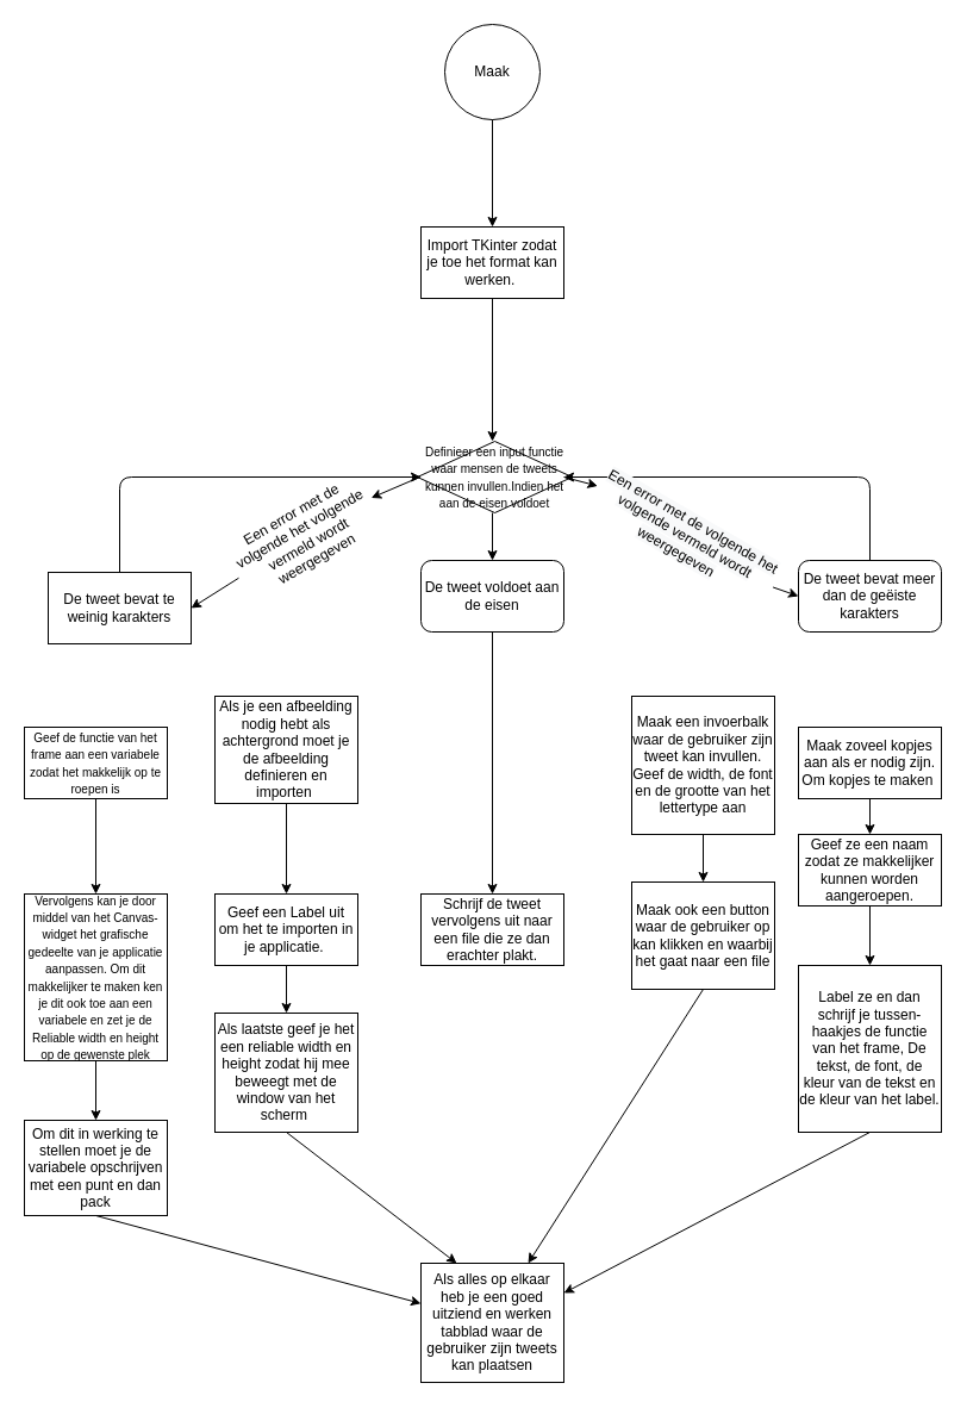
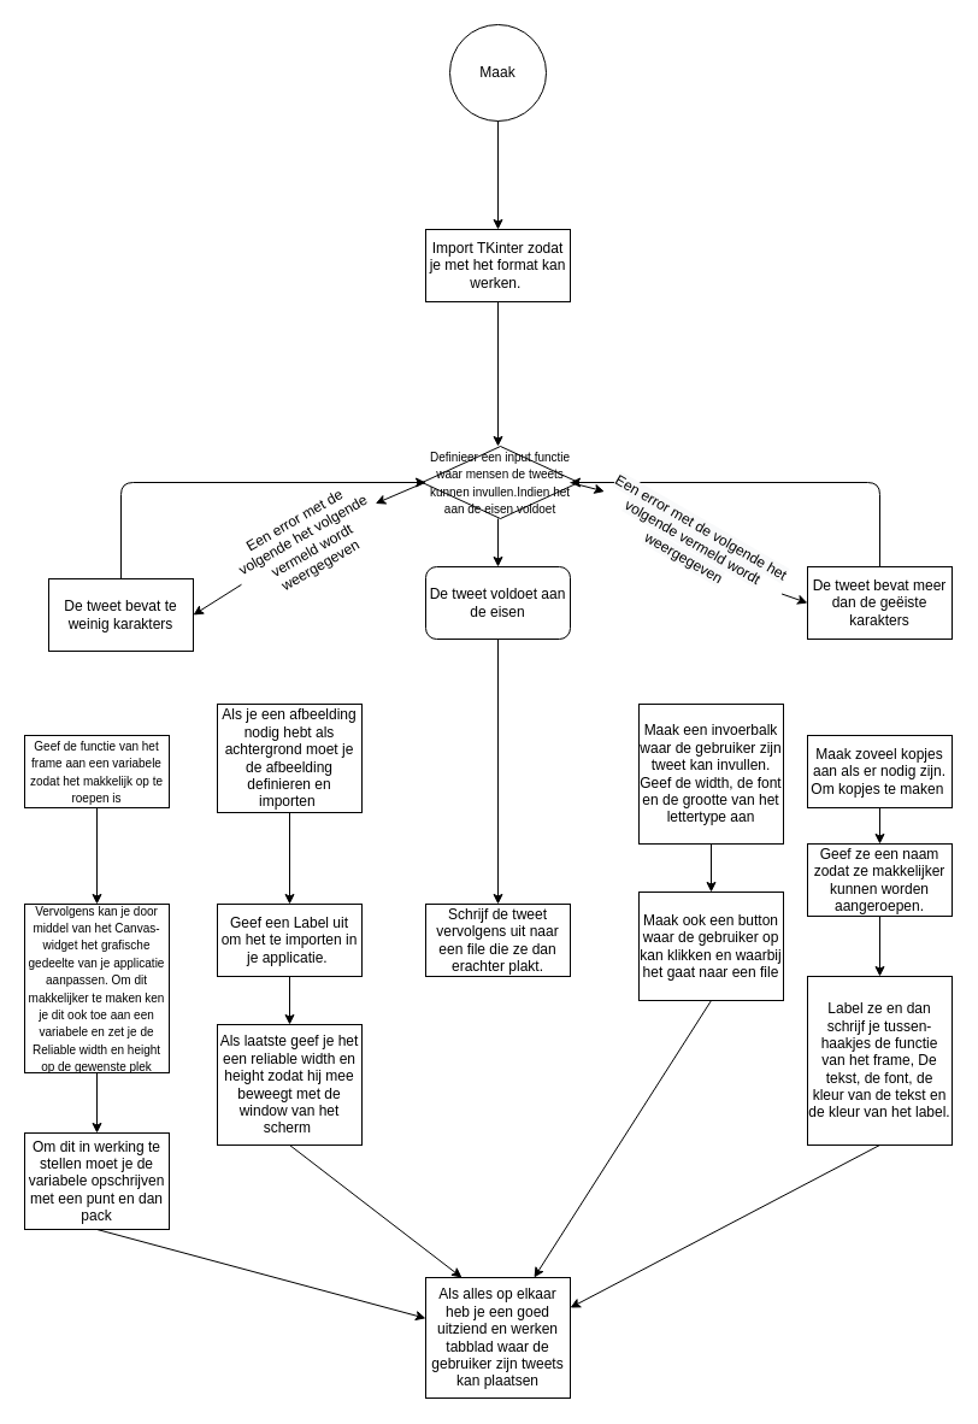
  <mxCell id="0" />
  <mxCell id="1" parent="0" />
  <mxCell id="2" value="&lt;font style=&quot;text-align: center ; color: rgb(0 , 0 , 0) ; text-transform: none ; text-indent: 0px ; letter-spacing: normal ; font-family: &amp;#34;helvetica&amp;#34; ; font-size: 10px ; font-style: normal ; font-variant: normal ; font-weight: 400 ; text-decoration: none ; word-spacing: 0px ; white-space: normal&quot;&gt;&lt;font style=&quot;font-size: 10px&quot;&gt;&lt;font style=&quot;font-size: 10px&quot;&gt;Definieer een input functie waar mensen de tweets kunnen invullen.Indien het aan de eisen voldoe&lt;/font&gt;t&lt;/font&gt;&lt;/font&gt;" parent="1" style="rhombus;whiteSpace=wrap;html=1;" vertex="1"><mxGeometry as="geometry" y="370" x="350" width="130" height="60" /></mxCell>
  <mxCell id="3" value="Maak&lt;br&gt;" parent="1" style="ellipse;whiteSpace=wrap;html=1;aspect=fixed;" vertex="1"><mxGeometry as="geometry" y="20" x="373" width="80" height="80" /></mxCell>
  <mxCell id="4" value="" parent="1" style="endArrow=classic;html=1;exitX=0.5;exitY=1;exitDx=0;exitDy=0;" edge="1" source="3"><mxGeometry as="geometry" width="50" height="50" relative="1"><mxPoint as="sourcePoint" y="170" x="370" /><mxPoint as="targetPoint" y="190" x="413" /></mxGeometry></mxCell>
- <mxCell id="5" value="Import TKinter zodat je toe het format kan werken.&amp;nbsp;" parent="1" style="rounded=0;whiteSpace=wrap;html=1;" vertex="1"><mxGeometry as="geometry" y="190" x="353" width="120" height="60" /></mxCell>
+ <mxCell id="5" value="Import TKinter zodat je met het format kan werken.&amp;nbsp;" parent="1" style="rounded=0;whiteSpace=wrap;html=1;" vertex="1"><mxGeometry as="geometry" y="190" x="353" width="120" height="60" /></mxCell>
  <mxCell id="6" value="" parent="1" style="endArrow=classic;html=1;exitX=0.5;exitY=1;exitDx=0;exitDy=0;entryX=0.5;entryY=0;entryDx=0;entryDy=0;" edge="1" source="5"><mxGeometry as="geometry" width="50" height="50" relative="1"><mxPoint as="sourcePoint" y="320" x="350" /><mxPoint as="targetPoint" y="370" x="413" /></mxGeometry></mxCell>
  <mxCell id="7" value="De tweet bevat te weinig karakters" parent="1" style="rounded=0;whiteSpace=wrap;html=1;" vertex="1"><mxGeometry x="40" y="480" as="geometry" width="120" height="60" /></mxCell>
  <mxCell id="8" value="De tweet voldoet aan de eisen" parent="1" style="whiteSpace=wrap;html=1;rounded=1;" vertex="1"><mxGeometry as="geometry" y="470" x="353" width="120" height="60" /></mxCell>
- <mxCell id="9" value="De tweet bevat meer dan de geëiste karakters" parent="1" style="whiteSpace=wrap;html=1;rounded=1;" vertex="1"><mxGeometry as="geometry" y="470" x="670" width="120" height="60" /></mxCell>
+ <mxCell id="9" value="De tweet bevat meer dan de geëiste karakters" parent="1" style="rounded=0;whiteSpace=wrap;html=1;" vertex="1"><mxGeometry as="geometry" y="470" x="670" width="120" height="60" /></mxCell>
  <mxCell id="10" value="" parent="1" style="endArrow=classic;html=1;entryX=0;entryY=0.5;entryDx=0;entryDy=0;exitX=0.5;exitY=0;exitDx=0;exitDy=0;" edge="1" source="7"><mxGeometry as="geometry" width="50" height="50" relative="1"><mxPoint as="sourcePoint" y="600" x="40" /><mxPoint as="targetPoint" y="400" x="353" /><Array as="points"><mxPoint y="400" x="100" /></Array></mxGeometry></mxCell>
  <mxCell id="11" value="" parent="1" style="endArrow=classic;html=1;exitX=0.5;exitY=1;exitDx=0;exitDy=0;entryX=0.5;entryY=0;entryDx=0;entryDy=0;" edge="1" target="8"><mxGeometry as="geometry" width="50" height="50" relative="1"><mxPoint as="sourcePoint" y="430" x="413" /><mxPoint as="targetPoint" y="630" x="80" /></mxGeometry></mxCell>
  <mxCell id="12" value="" parent="1" style="endArrow=classic;html=1;exitX=0.5;exitY=0;exitDx=0;exitDy=0;entryX=1;entryY=0.5;entryDx=0;entryDy=0;" edge="1" source="9"><mxGeometry as="geometry" width="50" height="50" relative="1"><mxPoint as="sourcePoint" y="420" x="600" /><mxPoint as="targetPoint" y="400" x="473" /><Array as="points"><mxPoint y="400" x="730" /></Array></mxGeometry></mxCell>
  <mxCell id="13" value="" parent="1" style="endArrow=classic;html=1;entryX=1;entryY=0.5;entryDx=0;entryDy=0;" edge="1" source="21" target="7"><mxGeometry as="geometry" width="50" height="50" relative="1"><mxPoint as="sourcePoint" y="400" x="352" /><mxPoint as="targetPoint" y="550" x="90" /></mxGeometry></mxCell>
  <mxCell id="14" value="" parent="1" style="endArrow=classic;html=1;exitX=1;exitY=0.5;exitDx=0;exitDy=0;entryX=0;entryY=0.5;entryDx=0;entryDy=0;" edge="1" source="23" target="9"><mxGeometry as="geometry" width="50" height="50" relative="1"><mxPoint as="sourcePoint" y="600" x="40" /><mxPoint as="targetPoint" y="550" x="90" /></mxGeometry></mxCell>
  <mxCell id="15" value="Schrijf de tweet vervolgens uit naar een file die ze dan erachter plakt." parent="1" style="rounded=0;whiteSpace=wrap;html=1;" vertex="1"><mxGeometry as="geometry" y="750" x="353" width="120" height="60" /></mxCell>
  <mxCell id="16" value="" parent="1" style="endArrow=classic;html=1;exitX=0.5;exitY=1;exitDx=0;exitDy=0;" edge="1" source="8" target="15"><mxGeometry as="geometry" width="50" height="50" relative="1"><mxPoint as="sourcePoint" y="740" x="40" /><mxPoint as="targetPoint" y="690" x="90" /></mxGeometry></mxCell>
  <mxCell id="17" value="&lt;font style=&quot;font-size: 10px&quot;&gt;Geef de functie van het frame aan een variabele zodat het makkelijk op te roepen is&lt;/font&gt;" parent="1" style="rounded=0;whiteSpace=wrap;html=1;" vertex="1"><mxGeometry as="geometry" y="610" x="20" width="120" height="60" /></mxCell>
  <mxCell id="18" value="&lt;font style=&quot;font-size: 10px&quot;&gt;Vervolgens kan je door middel van het Canvas-widget het grafische gedeelte van je applicatie aanpassen. Om dit makkelijker te maken ken je dit ook toe aan een variabele en zet je de Reliable width en height op de gewenste plek&lt;/font&gt;" parent="1" style="rounded=0;whiteSpace=wrap;html=1;" vertex="1"><mxGeometry as="geometry" y="750" x="20" width="120" height="140" /></mxCell>
  <mxCell id="19" value="" parent="1" style="endArrow=classic;html=1;exitX=0.5;exitY=1;exitDx=0;exitDy=0;entryX=0.5;entryY=0;entryDx=0;entryDy=0;" edge="1" source="17" target="18"><mxGeometry as="geometry" width="50" height="50" relative="1"><mxPoint as="sourcePoint" y="960" x="20" /><mxPoint as="targetPoint" y="910" x="70" /></mxGeometry></mxCell>
  <mxCell id="20" value="Om dit in werking te stellen moet je de variabele opschrijven met een punt en dan pack" parent="1" style="rounded=0;whiteSpace=wrap;html=1;" vertex="1"><mxGeometry as="geometry" y="940" x="20" width="120" height="80" /></mxCell>
  <mxCell id="21" value="Een error met de volgende het volgende vermeld wordt weergegeven" parent="1" style="text;html=1;strokeColor=none;fillColor=none;align=center;verticalAlign=middle;whiteSpace=wrap;rounded=0;rotation=-30;" vertex="1"><mxGeometry as="geometry" y="440" x="190" width="130" height="20" /></mxCell>
  <mxCell id="22" value="" parent="1" style="endArrow=classic;html=1;entryX=1;entryY=0.5;entryDx=0;entryDy=0;" edge="1" target="21"><mxGeometry as="geometry" width="50" height="50" relative="1"><mxPoint as="sourcePoint" y="400" x="352" /><mxPoint as="targetPoint" y="500" x="160" /></mxGeometry></mxCell>
  <mxCell id="23" value="&lt;span style=&quot;display: inline ; float: none ; background-color: rgb(248 , 249 , 250) ; color: rgb(0 , 0 , 0) ; font-family: &amp;#34;helvetica&amp;#34; ; font-size: 12px ; font-style: normal ; font-variant: normal ; font-weight: normal ; letter-spacing: normal ; line-height: 1.2 ; overflow-wrap: normal ; text-align: center ; text-decoration: none ; text-indent: 0px ; text-transform: none ; white-space: normal ; word-spacing: 0px&quot;&gt;Een error met de volgende het volgende vermeld wordt weergegeven&lt;/span&gt;" parent="1" style="text;html=1;strokeColor=none;fillColor=none;align=center;verticalAlign=middle;whiteSpace=wrap;rounded=0;rotation=30;" vertex="1"><mxGeometry as="geometry" y="440" x="490" width="170" height="20" /></mxCell>
  <mxCell id="24" value="" parent="1" style="endArrow=classic;html=1;exitX=1;exitY=0.5;exitDx=0;exitDy=0;entryX=0;entryY=0.5;entryDx=0;entryDy=0;" edge="1" target="23"><mxGeometry as="geometry" width="50" height="50" relative="1"><mxPoint as="sourcePoint" y="400" x="473" /><mxPoint as="targetPoint" y="500" x="670" /></mxGeometry></mxCell>
  <mxCell id="25" value="" parent="1" style="endArrow=classic;html=1;exitX=0.5;exitY=1;exitDx=0;exitDy=0;entryX=0.5;entryY=0;entryDx=0;entryDy=0;" edge="1" source="18" target="20"><mxGeometry as="geometry" width="50" height="50" relative="1"><mxPoint as="sourcePoint" y="1090" x="20" /><mxPoint as="targetPoint" y="1040" x="70" /></mxGeometry></mxCell>
  <mxCell id="26" value="Maak zoveel kopjes aan als er nodig zijn. Om kopjes te maken&amp;nbsp;" parent="1" style="rounded=0;whiteSpace=wrap;html=1;" vertex="1"><mxGeometry as="geometry" y="610" x="670" width="120" height="60" /></mxCell>
  <mxCell id="27" value="Als je een afbeelding nodig hebt als achtergrond moet je de afbeelding definieren en importen&amp;nbsp;" parent="1" style="rounded=0;whiteSpace=wrap;html=1;" vertex="1"><mxGeometry as="geometry" y="584" x="180" width="120" height="90" /></mxCell>
  <mxCell id="28" value="" parent="1" style="endArrow=classic;html=1;exitX=0.5;exitY=1;exitDx=0;exitDy=0;" edge="1" source="27"><mxGeometry as="geometry" width="50" height="50" relative="1"><mxPoint as="sourcePoint" y="1090" x="20" /><mxPoint as="targetPoint" y="750" x="240" /></mxGeometry></mxCell>
  <mxCell id="29" value="Geef een Label uit om het te importen in je applicatie.&amp;nbsp;" parent="1" style="rounded=0;whiteSpace=wrap;html=1;" vertex="1"><mxGeometry as="geometry" y="750" x="180" width="120" height="60" /></mxCell>
  <mxCell id="30" value="" parent="1" style="endArrow=classic;html=1;exitX=0.5;exitY=1;exitDx=0;exitDy=0;" edge="1" source="29" target="31"><mxGeometry as="geometry" width="50" height="50" relative="1"><mxPoint as="sourcePoint" y="1090" x="20" /><mxPoint as="targetPoint" y="880" x="240" /></mxGeometry></mxCell>
  <mxCell id="31" value="Als laatste geef je het een reliable width en height zodat hij mee beweegt met de window van het scherm&amp;nbsp;" parent="1" style="rounded=0;whiteSpace=wrap;html=1;" vertex="1"><mxGeometry as="geometry" y="850" x="180" width="120" height="100" /></mxCell>
  <mxCell id="32" value="" parent="1" style="endArrow=classic;html=1;exitX=0.5;exitY=1;exitDx=0;exitDy=0;" edge="1" source="26" target="33"><mxGeometry as="geometry" width="50" height="50" relative="1"><mxPoint as="sourcePoint" y="1090" x="20" /><mxPoint as="targetPoint" y="730" x="730" /></mxGeometry></mxCell>
  <mxCell id="33" value="Geef ze een naam zodat ze makkelijker kunnen worden aangeroepen." parent="1" style="rounded=0;whiteSpace=wrap;html=1;" vertex="1"><mxGeometry as="geometry" y="700" x="670" width="120" height="60" /></mxCell>
  <mxCell id="34" value="" parent="1" style="endArrow=classic;html=1;exitX=0.5;exitY=1;exitDx=0;exitDy=0;entryX=0.5;entryY=0;entryDx=0;entryDy=0;" edge="1" source="33" target="35"><mxGeometry as="geometry" width="50" height="50" relative="1"><mxPoint as="sourcePoint" y="1090" x="20" /><mxPoint as="targetPoint" y="810" x="730" /></mxGeometry></mxCell>
  <mxCell id="35" value="Label ze en dan schrijf je tussen-haakjes de functie van het frame, De tekst, de font, de kleur van de tekst en de kleur van het label." parent="1" style="rounded=0;whiteSpace=wrap;html=1;" vertex="1"><mxGeometry as="geometry" y="810" x="670" width="120" height="140" /></mxCell>
  <mxCell id="36" value="Maak een invoerbalk waar de gebruiker zijn tweet kan invullen. Geef de width, de font en de grootte van het lettertype aan" parent="1" style="rounded=0;whiteSpace=wrap;html=1;" vertex="1"><mxGeometry as="geometry" y="584" x="530" width="120" height="116" /></mxCell>
  <mxCell id="37" value="Maak ook een button waar de gebruiker op kan klikken en waarbij het gaat naar een file" parent="1" style="rounded=0;whiteSpace=wrap;html=1;" vertex="1"><mxGeometry as="geometry" y="740" x="530" width="120" height="90" /></mxCell>
  <mxCell id="38" value="" parent="1" style="endArrow=classic;html=1;exitX=0.5;exitY=1;exitDx=0;exitDy=0;entryX=0.5;entryY=0;entryDx=0;entryDy=0;" edge="1" source="36" target="37"><mxGeometry as="geometry" width="50" height="50" relative="1"><mxPoint as="sourcePoint" y="1090" x="20" /><mxPoint as="targetPoint" y="1040" x="70" /></mxGeometry></mxCell>
  <mxCell id="39" value="" parent="1" style="endArrow=classic;html=1;exitX=0.5;exitY=1;exitDx=0;exitDy=0;" edge="1" source="20" target="43"><mxGeometry as="geometry" width="50" height="50" relative="1"><mxPoint as="sourcePoint" y="1090" x="20" /><mxPoint as="targetPoint" y="1120" x="290" /></mxGeometry></mxCell>
  <mxCell id="40" value="" parent="1" style="endArrow=classic;html=1;exitX=0.5;exitY=1;exitDx=0;exitDy=0;entryX=0.25;entryY=0;entryDx=0;entryDy=0;" edge="1" source="31" target="43"><mxGeometry as="geometry" width="50" height="50" relative="1"><mxPoint as="sourcePoint" y="1170" x="10" /><mxPoint as="targetPoint" y="1120" x="60" /></mxGeometry></mxCell>
  <mxCell id="41" value="" parent="1" style="endArrow=classic;html=1;exitX=0.5;exitY=1;exitDx=0;exitDy=0;entryX=0.75;entryY=0;entryDx=0;entryDy=0;" edge="1" source="37" target="43"><mxGeometry as="geometry" width="50" height="50" relative="1"><mxPoint as="sourcePoint" y="1250" x="10" /><mxPoint as="targetPoint" y="1200" x="60" /></mxGeometry></mxCell>
  <mxCell id="42" value="" parent="1" style="endArrow=classic;html=1;exitX=0.5;exitY=1;exitDx=0;exitDy=0;entryX=1;entryY=0.25;entryDx=0;entryDy=0;" edge="1" source="35" target="43"><mxGeometry as="geometry" width="50" height="50" relative="1"><mxPoint as="sourcePoint" y="1330" x="10" /><mxPoint as="targetPoint" y="1280" x="60" /></mxGeometry></mxCell>
  <mxCell id="43" value="Als alles op elkaar heb je een goed uitziend en werken tabblad waar de gebruiker zijn tweets kan plaatsen" parent="1" style="rounded=0;whiteSpace=wrap;html=1;" vertex="1"><mxGeometry as="geometry" y="1060" x="353" width="120" height="100" /></mxCell>
